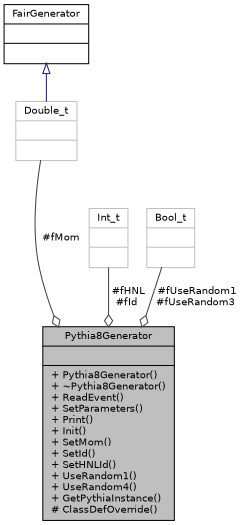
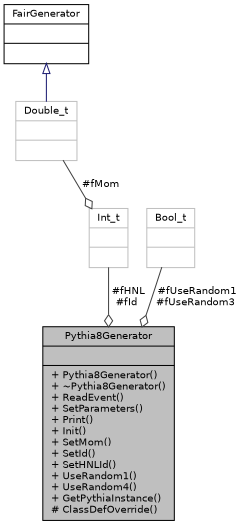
  digraph {
    node [color=grey75 fontname=Helvetica fontsize=10 shape=record]
    edge [color=grey25 fontname=Helvetica fontsize=10 labelfontname=Helvetica labelfontsize=10 style=solid arrowhead=odiamond]
    n1 [color=black fillcolor=grey75 fontcolor=black height=0.2 label="{Pythia8Generator\n||+ Pythia8Generator()\l+ ~Pythia8Generator()\l+ ReadEvent()\l+ SetParameters()\l+ Print()\l+ Init()\l+ SetMom()\l+ SetId()\l+ SetHNLId()\l+ UseRandom1()\l+ UseRandom4()\l+ GetPythiaInstance()\l# ClassDefOverride()\l}" style=filled width=0.4]
    n2 [color=black height=0.2 label="{FairGenerator\n||}" width=0.4]
    n3 [height=0.2 label="{Double_t\n||}" width=0.4]
    n4 [height=0.2 label="{Bool_t\n||}" width=0.4]
    n5 [height=0.2 label="{Int_t\n||}" width=0.4]
    n2 -> n3 [arrowtail=onormal color=midnightblue dir=back arrowhead=""]
-   n3 -> n1 [label=" #fMom"]
+   n3 -> n5 [label=" #fMom"]
    n4 -> n1 [label=" #fUseRandom1\n#fUseRandom3"]
    n5 -> n1 [label=" #fHNL\n#fId"]
  }
